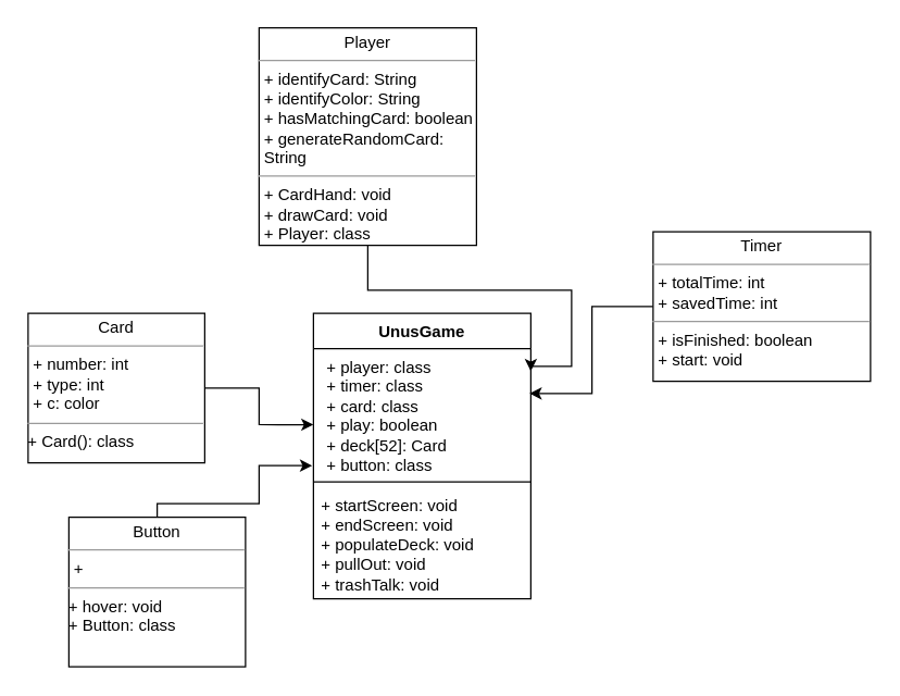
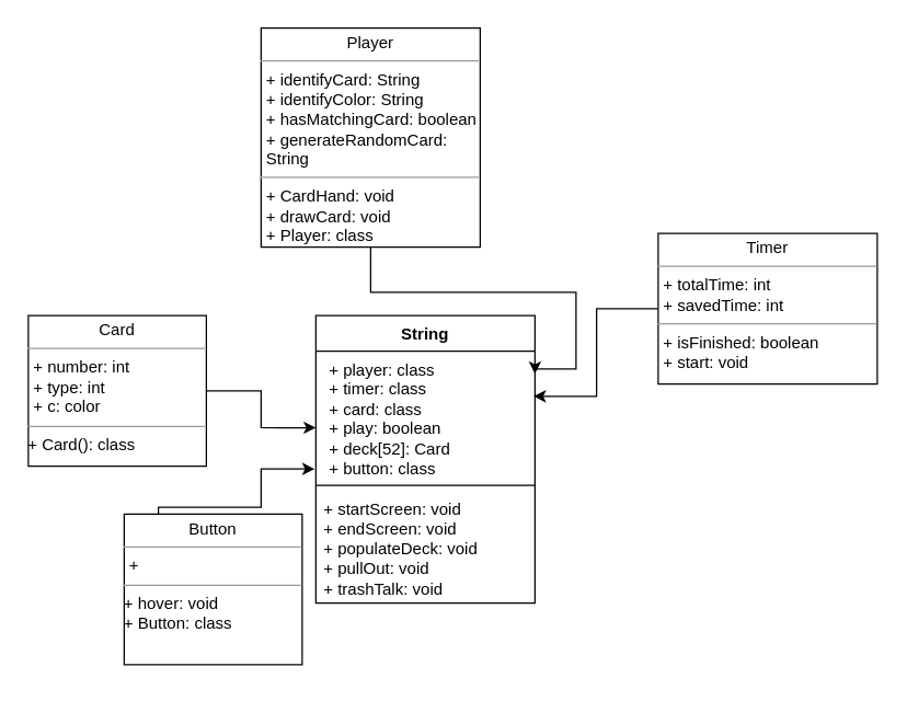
  <mxCell id="0" />
  <mxCell id="1" parent="0" />
  <mxCell id="2" style="edgeStyle=orthogonalEdgeStyle;rounded=0;orthogonalLoop=1;jettySize=auto;html=1;entryX=1;entryY=0.176;entryDx=0;entryDy=0;entryPerimeter=0;" parent="1" source="3" target="7" edge="1"><mxGeometry relative="1" as="geometry"><mxPoint x="380" y="210" as="targetPoint" /><Array as="points"><mxPoint x="270" y="213" /><mxPoint x="420" y="213" /><mxPoint x="420" y="269" /></Array></mxGeometry></mxCell>
  <mxCell id="3" value="&lt;p style=&quot;margin:0px;margin-top:4px;text-align:center;&quot;&gt;Player&lt;/p&gt;&lt;hr size=&quot;1&quot;&gt;&lt;p style=&quot;margin:0px;margin-left:4px;&quot;&gt;+ identifyCard: String&lt;/p&gt;&lt;p style=&quot;margin:0px;margin-left:4px;&quot;&gt;+ identifyColor: String&lt;/p&gt;&lt;p style=&quot;margin:0px;margin-left:4px;&quot;&gt;+ hasMatchingCard: boolean&lt;/p&gt;&lt;p style=&quot;margin:0px;margin-left:4px;&quot;&gt;+ generateRandomCard: String&lt;/p&gt;&lt;hr size=&quot;1&quot;&gt;&lt;p style=&quot;margin:0px;margin-left:4px;&quot;&gt;+ CardHand: void&lt;br&gt;&lt;/p&gt;&lt;p style=&quot;margin:0px;margin-left:4px;&quot;&gt;+ drawCard: void&lt;br&gt;&lt;/p&gt;&lt;p style=&quot;margin:0px;margin-left:4px;&quot;&gt;+ Player: class&lt;/p&gt;" style="verticalAlign=top;align=left;overflow=fill;html=1;whiteSpace=wrap;" parent="1" vertex="1"><mxGeometry x="190" y="20" width="160" height="160" as="geometry" /></mxCell>
  <mxCell id="4" style="edgeStyle=orthogonalEdgeStyle;rounded=0;orthogonalLoop=1;jettySize=auto;html=1;entryX=0;entryY=0.595;entryDx=0;entryDy=0;entryPerimeter=0;" edge="1" parent="1" source="5" target="7"><mxGeometry relative="1" as="geometry" /></mxCell>
  <mxCell id="5" value="&lt;p style=&quot;margin:0px;margin-top:4px;text-align:center;&quot;&gt;Card&lt;/p&gt;&lt;hr size=&quot;1&quot;&gt;&lt;p style=&quot;margin:0px;margin-left:4px;&quot;&gt;+ number: int&lt;/p&gt;&lt;p style=&quot;margin:0px;margin-left:4px;&quot;&gt;+ type: int&lt;/p&gt;&lt;p style=&quot;margin:0px;margin-left:4px;&quot;&gt;&lt;span style=&quot;background-color: initial;&quot;&gt;+ c: color&lt;/span&gt;&lt;/p&gt;&lt;hr size=&quot;1&quot;&gt;+ Card(): class&lt;p style=&quot;margin:0px;margin-left:4px;&quot;&gt;&lt;/p&gt;" style="verticalAlign=top;align=left;overflow=fill;html=1;whiteSpace=wrap;" parent="1" vertex="1"><mxGeometry x="20" y="230" width="130" height="110" as="geometry" /></mxCell>
- <mxCell id="6" value="UnusGame" style="swimlane;fontStyle=1;align=center;verticalAlign=top;childLayout=stackLayout;horizontal=1;startSize=26;horizontalStack=0;resizeParent=1;resizeParentMax=0;resizeLast=0;collapsible=1;marginBottom=0;whiteSpace=wrap;html=1;" parent="1" vertex="1"><mxGeometry x="230" y="230" width="160" height="210" as="geometry" /></mxCell>
+ <mxCell id="6" value="String" style="swimlane;fontStyle=1;align=center;verticalAlign=top;childLayout=stackLayout;horizontal=1;startSize=26;horizontalStack=0;resizeParent=1;resizeParentMax=0;resizeLast=0;collapsible=1;marginBottom=0;whiteSpace=wrap;html=1;" parent="1" vertex="1"><mxGeometry x="230" y="230" width="160" height="210" as="geometry" /></mxCell>
  <mxCell id="7" value="&lt;p style=&quot;--tw-border-spacing-x: 0; --tw-border-spacing-y: 0; --tw-translate-x: 0; --tw-translate-y: 0; --tw-rotate: 0; --tw-skew-x: 0; --tw-skew-y: 0; --tw-scale-x: 1; --tw-scale-y: 1; --tw-pan-x: ; --tw-pan-y: ; --tw-pinch-zoom: ; --tw-scroll-snap-strictness: proximity; --tw-gradient-from-position: ; --tw-gradient-via-position: ; --tw-gradient-to-position: ; --tw-ordinal: ; --tw-slashed-zero: ; --tw-numeric-figure: ; --tw-numeric-spacing: ; --tw-numeric-fraction: ; --tw-ring-inset: ; --tw-ring-offset-width: 0px; --tw-ring-offset-color: #fff; --tw-ring-color: rgb(59 130 246 / .5); --tw-ring-offset-shadow: 0 0 #0000; --tw-ring-shadow: 0 0 #0000; --tw-shadow: 0 0 #0000; --tw-shadow-colored: 0 0 #0000; --tw-blur: ; --tw-brightness: ; --tw-contrast: ; --tw-grayscale: ; --tw-hue-rotate: ; --tw-invert: ; --tw-saturate: ; --tw-sepia: ; --tw-drop-shadow: ; --tw-backdrop-blur: ; --tw-backdrop-brightness: ; --tw-backdrop-contrast: ; --tw-backdrop-grayscale: ; --tw-backdrop-hue-rotate: ; --tw-backdrop-invert: ; --tw-backdrop-opacity: ; --tw-backdrop-saturate: ; --tw-backdrop-sepia: ; border-color: var(--border-color); margin: 0px 0px 0px 4px;&quot;&gt;+ player: class&lt;/p&gt;&lt;p style=&quot;--tw-border-spacing-x: 0; --tw-border-spacing-y: 0; --tw-translate-x: 0; --tw-translate-y: 0; --tw-rotate: 0; --tw-skew-x: 0; --tw-skew-y: 0; --tw-scale-x: 1; --tw-scale-y: 1; --tw-pan-x: ; --tw-pan-y: ; --tw-pinch-zoom: ; --tw-scroll-snap-strictness: proximity; --tw-gradient-from-position: ; --tw-gradient-via-position: ; --tw-gradient-to-position: ; --tw-ordinal: ; --tw-slashed-zero: ; --tw-numeric-figure: ; --tw-numeric-spacing: ; --tw-numeric-fraction: ; --tw-ring-inset: ; --tw-ring-offset-width: 0px; --tw-ring-offset-color: #fff; --tw-ring-color: rgb(59 130 246 / .5); --tw-ring-offset-shadow: 0 0 #0000; --tw-ring-shadow: 0 0 #0000; --tw-shadow: 0 0 #0000; --tw-shadow-colored: 0 0 #0000; --tw-blur: ; --tw-brightness: ; --tw-contrast: ; --tw-grayscale: ; --tw-hue-rotate: ; --tw-invert: ; --tw-saturate: ; --tw-sepia: ; --tw-drop-shadow: ; --tw-backdrop-blur: ; --tw-backdrop-brightness: ; --tw-backdrop-contrast: ; --tw-backdrop-grayscale: ; --tw-backdrop-hue-rotate: ; --tw-backdrop-invert: ; --tw-backdrop-opacity: ; --tw-backdrop-saturate: ; --tw-backdrop-sepia: ; border-color: var(--border-color); margin: 0px 0px 0px 4px;&quot;&gt;+ timer: class&lt;/p&gt;&lt;p style=&quot;--tw-border-spacing-x: 0; --tw-border-spacing-y: 0; --tw-translate-x: 0; --tw-translate-y: 0; --tw-rotate: 0; --tw-skew-x: 0; --tw-skew-y: 0; --tw-scale-x: 1; --tw-scale-y: 1; --tw-pan-x: ; --tw-pan-y: ; --tw-pinch-zoom: ; --tw-scroll-snap-strictness: proximity; --tw-gradient-from-position: ; --tw-gradient-via-position: ; --tw-gradient-to-position: ; --tw-ordinal: ; --tw-slashed-zero: ; --tw-numeric-figure: ; --tw-numeric-spacing: ; --tw-numeric-fraction: ; --tw-ring-inset: ; --tw-ring-offset-width: 0px; --tw-ring-offset-color: #fff; --tw-ring-color: rgb(59 130 246 / .5); --tw-ring-offset-shadow: 0 0 #0000; --tw-ring-shadow: 0 0 #0000; --tw-shadow: 0 0 #0000; --tw-shadow-colored: 0 0 #0000; --tw-blur: ; --tw-brightness: ; --tw-contrast: ; --tw-grayscale: ; --tw-hue-rotate: ; --tw-invert: ; --tw-saturate: ; --tw-sepia: ; --tw-drop-shadow: ; --tw-backdrop-blur: ; --tw-backdrop-brightness: ; --tw-backdrop-contrast: ; --tw-backdrop-grayscale: ; --tw-backdrop-hue-rotate: ; --tw-backdrop-invert: ; --tw-backdrop-opacity: ; --tw-backdrop-saturate: ; --tw-backdrop-sepia: ; border-color: var(--border-color); margin: 0px 0px 0px 4px;&quot;&gt;+ card: class&lt;/p&gt;&lt;p style=&quot;--tw-border-spacing-x: 0; --tw-border-spacing-y: 0; --tw-translate-x: 0; --tw-translate-y: 0; --tw-rotate: 0; --tw-skew-x: 0; --tw-skew-y: 0; --tw-scale-x: 1; --tw-scale-y: 1; --tw-pan-x: ; --tw-pan-y: ; --tw-pinch-zoom: ; --tw-scroll-snap-strictness: proximity; --tw-gradient-from-position: ; --tw-gradient-via-position: ; --tw-gradient-to-position: ; --tw-ordinal: ; --tw-slashed-zero: ; --tw-numeric-figure: ; --tw-numeric-spacing: ; --tw-numeric-fraction: ; --tw-ring-inset: ; --tw-ring-offset-width: 0px; --tw-ring-offset-color: #fff; --tw-ring-color: rgb(59 130 246 / .5); --tw-ring-offset-shadow: 0 0 #0000; --tw-ring-shadow: 0 0 #0000; --tw-shadow: 0 0 #0000; --tw-shadow-colored: 0 0 #0000; --tw-blur: ; --tw-brightness: ; --tw-contrast: ; --tw-grayscale: ; --tw-hue-rotate: ; --tw-invert: ; --tw-saturate: ; --tw-sepia: ; --tw-drop-shadow: ; --tw-backdrop-blur: ; --tw-backdrop-brightness: ; --tw-backdrop-contrast: ; --tw-backdrop-grayscale: ; --tw-backdrop-hue-rotate: ; --tw-backdrop-invert: ; --tw-backdrop-opacity: ; --tw-backdrop-saturate: ; --tw-backdrop-sepia: ; border-color: var(--border-color); margin: 0px 0px 0px 4px;&quot;&gt;&lt;span style=&quot;background-color: initial;&quot;&gt;+ play: boolean&lt;/span&gt;&lt;/p&gt;&lt;p style=&quot;--tw-border-spacing-x: 0; --tw-border-spacing-y: 0; --tw-translate-x: 0; --tw-translate-y: 0; --tw-rotate: 0; --tw-skew-x: 0; --tw-skew-y: 0; --tw-scale-x: 1; --tw-scale-y: 1; --tw-pan-x: ; --tw-pan-y: ; --tw-pinch-zoom: ; --tw-scroll-snap-strictness: proximity; --tw-gradient-from-position: ; --tw-gradient-via-position: ; --tw-gradient-to-position: ; --tw-ordinal: ; --tw-slashed-zero: ; --tw-numeric-figure: ; --tw-numeric-spacing: ; --tw-numeric-fraction: ; --tw-ring-inset: ; --tw-ring-offset-width: 0px; --tw-ring-offset-color: #fff; --tw-ring-color: rgb(59 130 246 / .5); --tw-ring-offset-shadow: 0 0 #0000; --tw-ring-shadow: 0 0 #0000; --tw-shadow: 0 0 #0000; --tw-shadow-colored: 0 0 #0000; --tw-blur: ; --tw-brightness: ; --tw-contrast: ; --tw-grayscale: ; --tw-hue-rotate: ; --tw-invert: ; --tw-saturate: ; --tw-sepia: ; --tw-drop-shadow: ; --tw-backdrop-blur: ; --tw-backdrop-brightness: ; --tw-backdrop-contrast: ; --tw-backdrop-grayscale: ; --tw-backdrop-hue-rotate: ; --tw-backdrop-invert: ; --tw-backdrop-opacity: ; --tw-backdrop-saturate: ; --tw-backdrop-sepia: ; border-color: var(--border-color); margin: 0px 0px 0px 4px;&quot;&gt;&lt;span style=&quot;background-color: initial;&quot;&gt;+ deck[52]: Card&lt;/span&gt;&lt;br&gt;&lt;/p&gt;&lt;p style=&quot;--tw-border-spacing-x: 0; --tw-border-spacing-y: 0; --tw-translate-x: 0; --tw-translate-y: 0; --tw-rotate: 0; --tw-skew-x: 0; --tw-skew-y: 0; --tw-scale-x: 1; --tw-scale-y: 1; --tw-pan-x: ; --tw-pan-y: ; --tw-pinch-zoom: ; --tw-scroll-snap-strictness: proximity; --tw-gradient-from-position: ; --tw-gradient-via-position: ; --tw-gradient-to-position: ; --tw-ordinal: ; --tw-slashed-zero: ; --tw-numeric-figure: ; --tw-numeric-spacing: ; --tw-numeric-fraction: ; --tw-ring-inset: ; --tw-ring-offset-width: 0px; --tw-ring-offset-color: #fff; --tw-ring-color: rgb(59 130 246 / .5); --tw-ring-offset-shadow: 0 0 #0000; --tw-ring-shadow: 0 0 #0000; --tw-shadow: 0 0 #0000; --tw-shadow-colored: 0 0 #0000; --tw-blur: ; --tw-brightness: ; --tw-contrast: ; --tw-grayscale: ; --tw-hue-rotate: ; --tw-invert: ; --tw-saturate: ; --tw-sepia: ; --tw-drop-shadow: ; --tw-backdrop-blur: ; --tw-backdrop-brightness: ; --tw-backdrop-contrast: ; --tw-backdrop-grayscale: ; --tw-backdrop-hue-rotate: ; --tw-backdrop-invert: ; --tw-backdrop-opacity: ; --tw-backdrop-saturate: ; --tw-backdrop-sepia: ; border-color: var(--border-color); margin: 0px 0px 0px 4px;&quot;&gt;&lt;span style=&quot;background-color: initial;&quot;&gt;+ button: class&lt;/span&gt;&lt;/p&gt;" style="text;strokeColor=none;fillColor=none;align=left;verticalAlign=top;spacingLeft=4;spacingRight=4;overflow=hidden;rotatable=0;points=[[0,0.5],[1,0.5]];portConstraint=eastwest;whiteSpace=wrap;html=1;" parent="6" vertex="1"><mxGeometry y="26" width="160" height="94" as="geometry" /></mxCell>
  <mxCell id="8" value="" style="line;strokeWidth=1;fillColor=none;align=left;verticalAlign=middle;spacingTop=-1;spacingLeft=3;spacingRight=3;rotatable=0;labelPosition=right;points=[];portConstraint=eastwest;strokeColor=inherit;" parent="6" vertex="1"><mxGeometry y="120" width="160" height="8" as="geometry" /></mxCell>
  <mxCell id="9" value="+ startScreen: void&lt;br&gt;+ endScreen: void&lt;br&gt;+ populateDeck: void&lt;br&gt;+ pullOut: void&lt;br&gt;+ trashTalk: void" style="text;strokeColor=none;fillColor=none;align=left;verticalAlign=top;spacingLeft=4;spacingRight=4;overflow=hidden;rotatable=0;points=[[0,0.5],[1,0.5]];portConstraint=eastwest;whiteSpace=wrap;html=1;" parent="6" vertex="1"><mxGeometry y="128" width="160" height="82" as="geometry" /></mxCell>
  <mxCell id="10" style="edgeStyle=orthogonalEdgeStyle;rounded=0;orthogonalLoop=1;jettySize=auto;html=1;entryX=0.994;entryY=0.351;entryDx=0;entryDy=0;entryPerimeter=0;" edge="1" parent="1" source="11" target="7"><mxGeometry relative="1" as="geometry" /></mxCell>
  <mxCell id="11" value="&lt;p style=&quot;margin:0px;margin-top:4px;text-align:center;&quot;&gt;Timer&lt;/p&gt;&lt;hr size=&quot;1&quot;&gt;&lt;p style=&quot;margin:0px;margin-left:4px;&quot;&gt;+ totalTime: int&lt;/p&gt;&lt;p style=&quot;margin:0px;margin-left:4px;&quot;&gt;+ savedTime: int&lt;/p&gt;&lt;hr size=&quot;1&quot;&gt;&lt;p style=&quot;margin:0px;margin-left:4px;&quot;&gt;+ isFinished: boolean&lt;/p&gt;&lt;p style=&quot;margin:0px;margin-left:4px;&quot;&gt;+ start: void&lt;/p&gt;" style="verticalAlign=top;align=left;overflow=fill;html=1;whiteSpace=wrap;" vertex="1" parent="1"><mxGeometry x="480" y="170" width="160" height="110" as="geometry" /></mxCell>
- <mxCell id="12" value="&lt;p style=&quot;margin:0px;margin-top:4px;text-align:center;&quot;&gt;Button&lt;/p&gt;&lt;hr size=&quot;1&quot;&gt;&lt;p style=&quot;margin:0px;margin-left:4px;&quot;&gt;+&amp;nbsp;&lt;br&gt;&lt;/p&gt;&lt;hr size=&quot;1&quot;&gt;+ hover: void&lt;br&gt;+ Button: class&lt;br&gt;&lt;p style=&quot;margin:0px;margin-left:4px;&quot;&gt;&lt;/p&gt;" style="verticalAlign=top;align=left;overflow=fill;html=1;whiteSpace=wrap;" vertex="1" parent="1"><mxGeometry x="50" y="380" width="130" height="110" as="geometry" /></mxCell>
+ <mxCell id="12" value="&lt;p style=&quot;margin:0px;margin-top:4px;text-align:center;&quot;&gt;Button&lt;/p&gt;&lt;hr size=&quot;1&quot;&gt;&lt;p style=&quot;margin:0px;margin-left:4px;&quot;&gt;+&amp;nbsp;&lt;br&gt;&lt;/p&gt;&lt;hr size=&quot;1&quot;&gt;+ hover: void&lt;br&gt;+ Button: class&lt;br&gt;&lt;p style=&quot;margin:0px;margin-left:4px;&quot;&gt;&lt;/p&gt;" style="verticalAlign=top;align=left;overflow=fill;html=1;whiteSpace=wrap;" vertex="1" parent="1"><mxGeometry x="90" y="375" width="130" height="110" as="geometry" /></mxCell>
  <mxCell id="13" style="edgeStyle=orthogonalEdgeStyle;rounded=0;orthogonalLoop=1;jettySize=auto;html=1;entryX=-0.006;entryY=0.915;entryDx=0;entryDy=0;entryPerimeter=0;" edge="1" parent="1" source="12" target="7"><mxGeometry relative="1" as="geometry"><Array as="points"><mxPoint x="115" y="370" /><mxPoint x="190" y="370" /><mxPoint x="190" y="342" /></Array></mxGeometry></mxCell>
